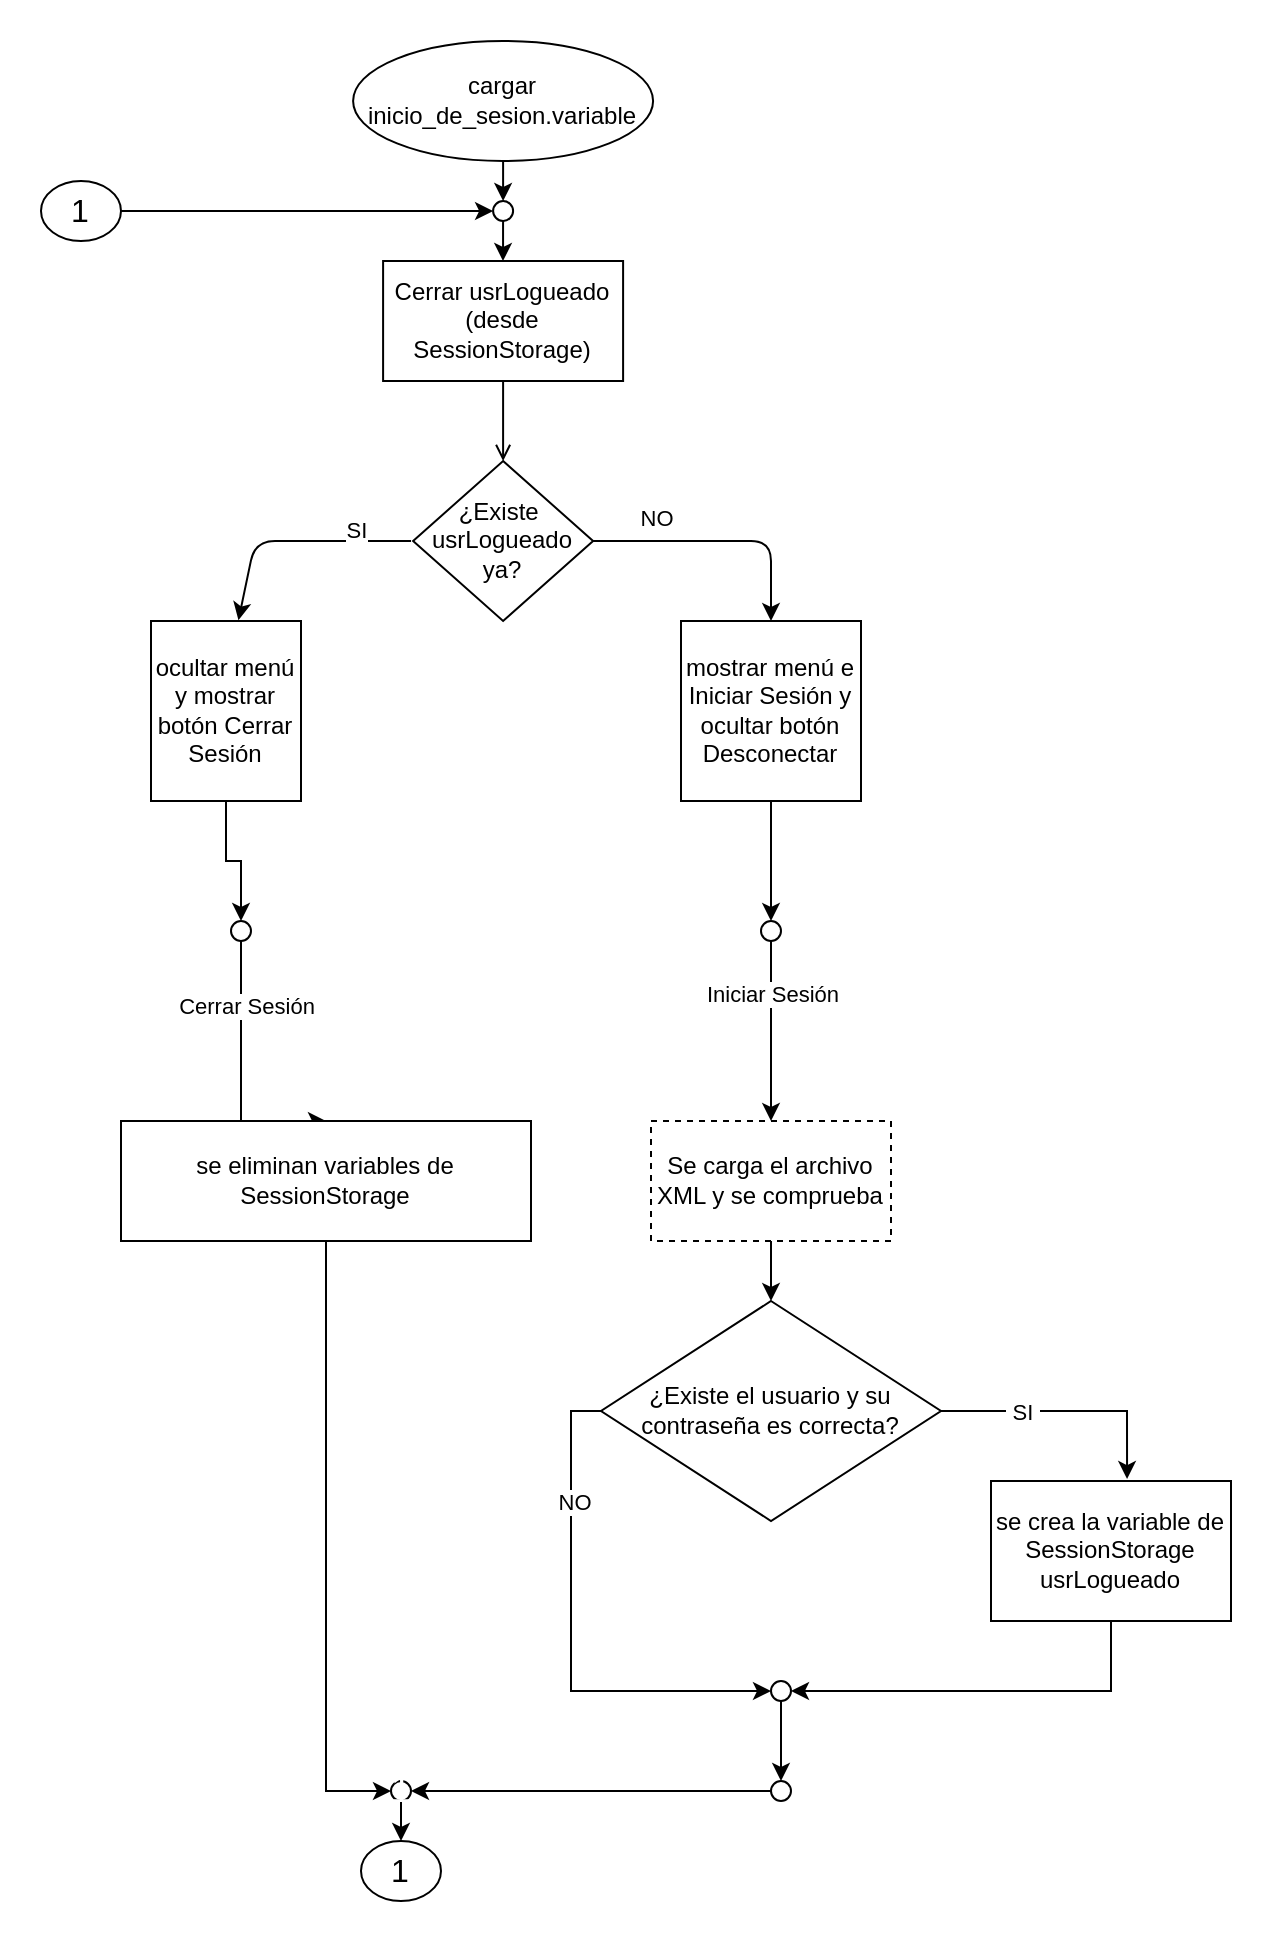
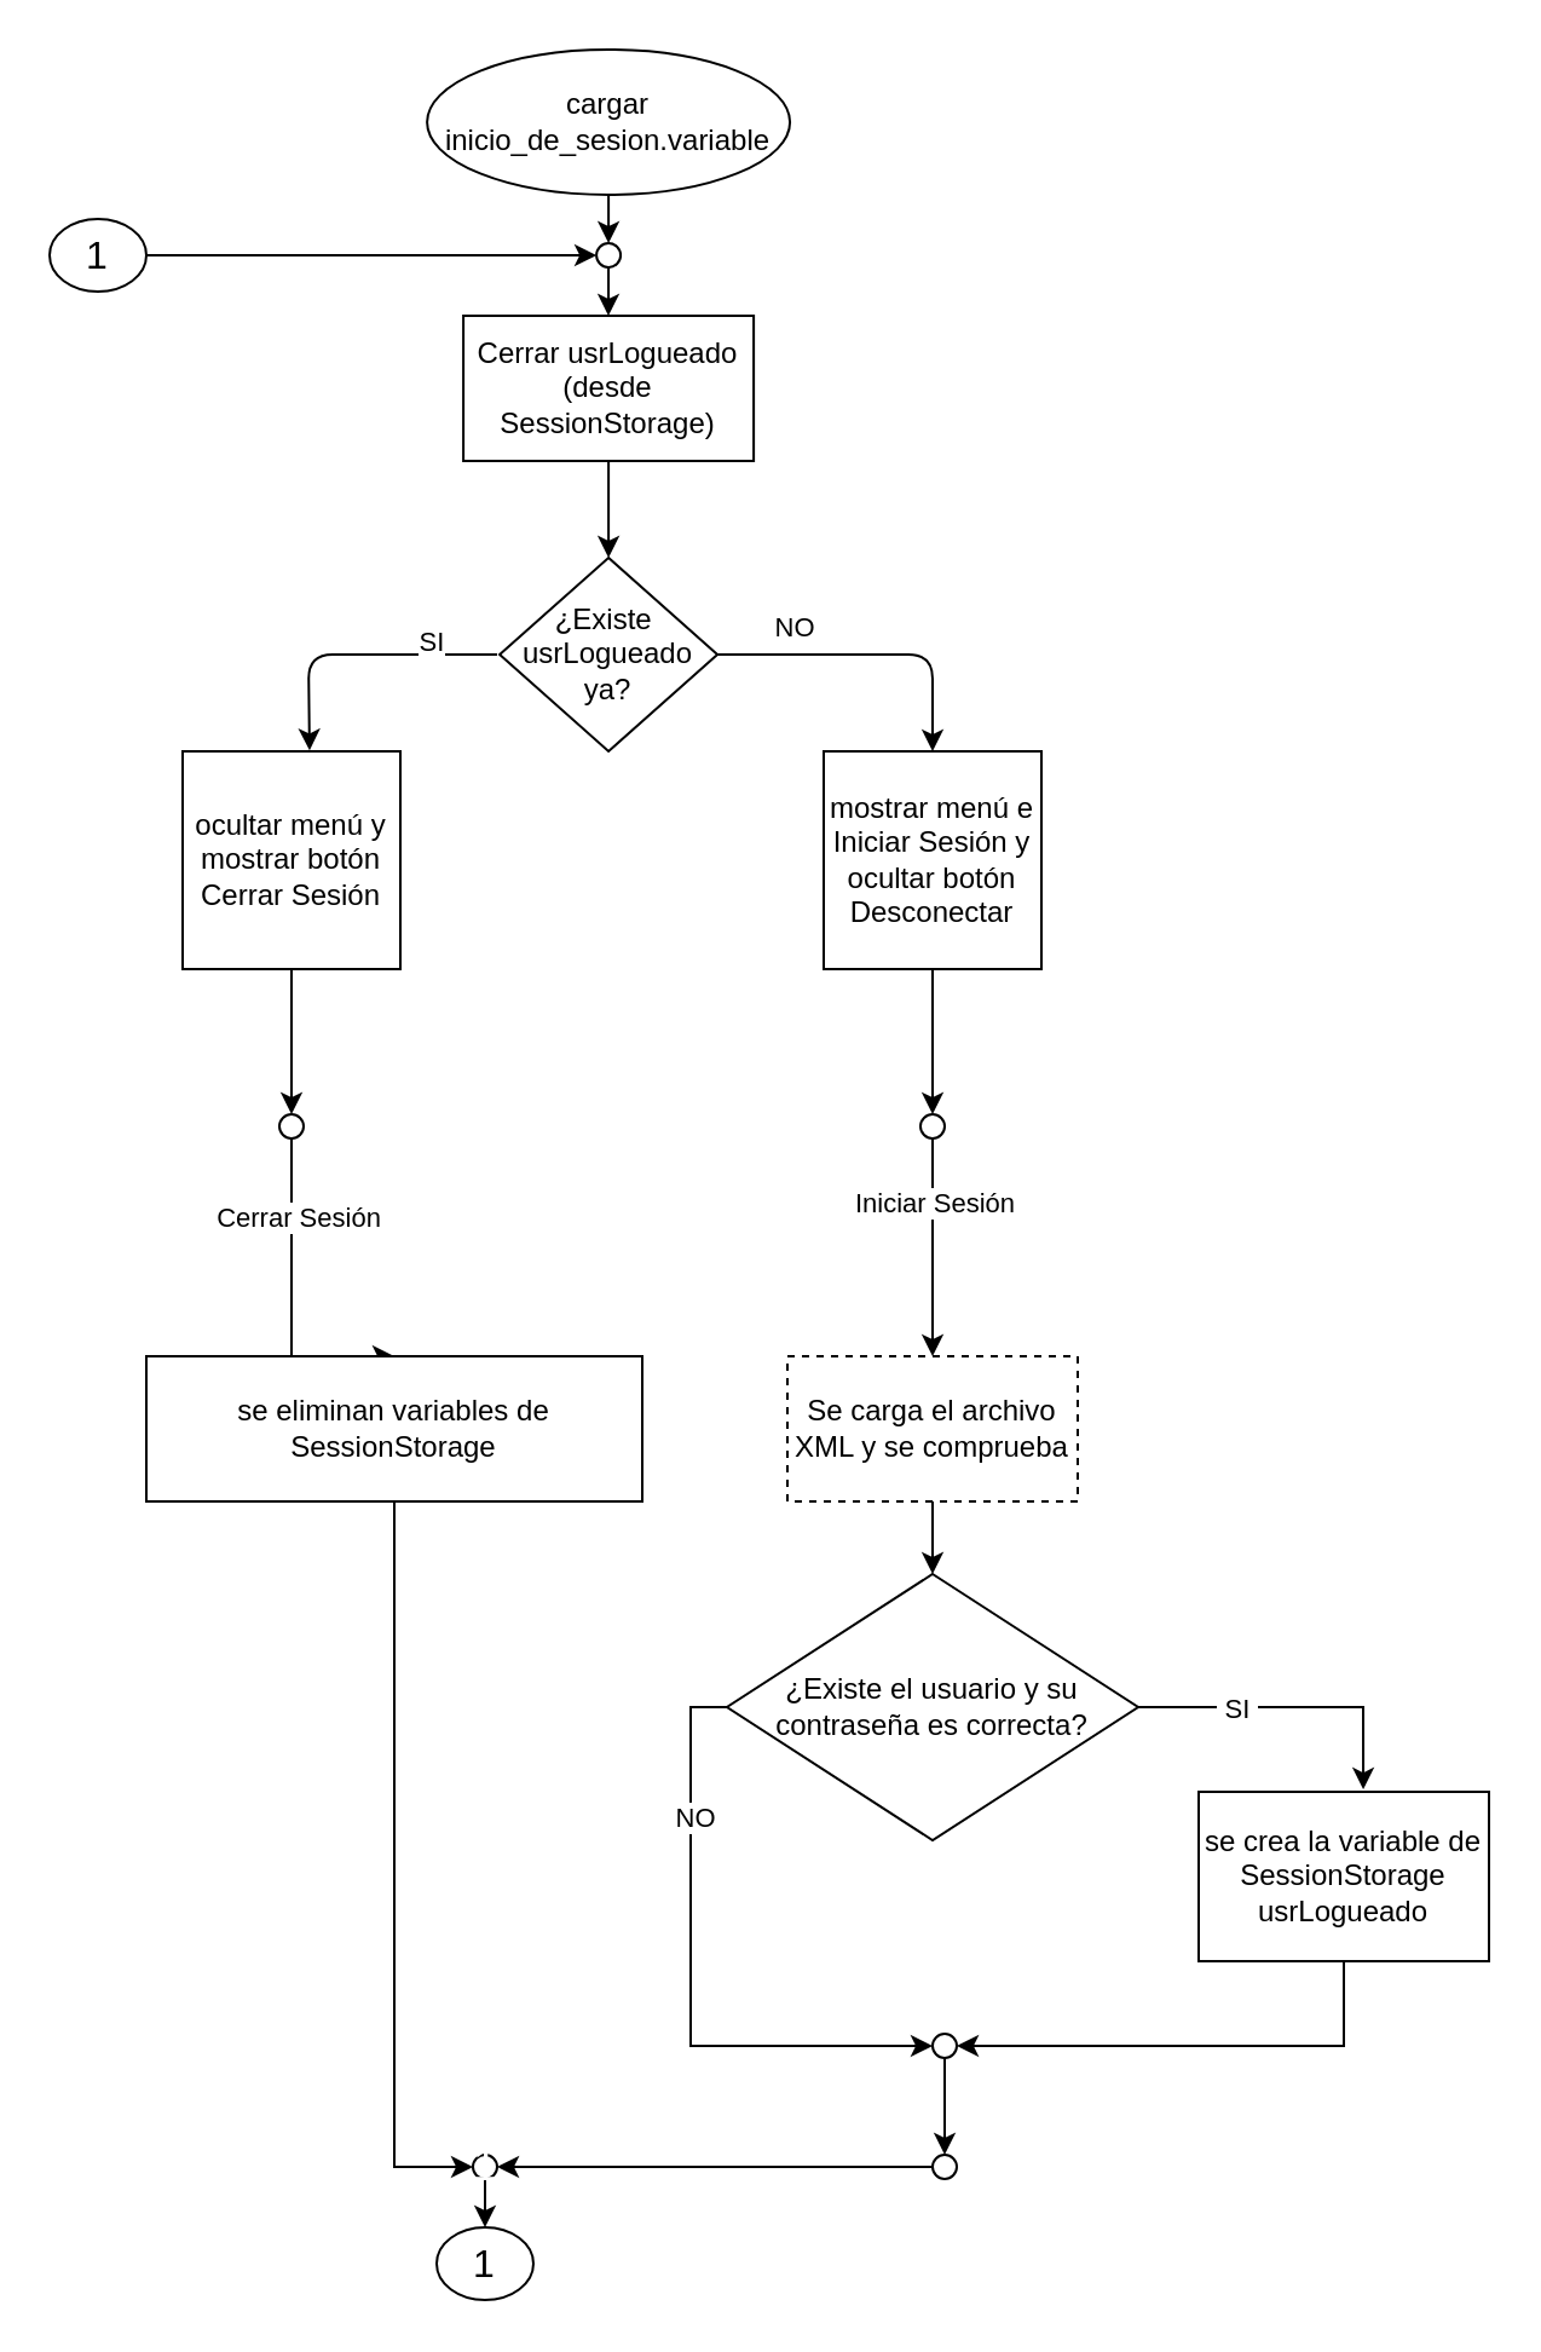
  <mxCell id="0" />
  <mxCell id="1" parent="0" />
  <mxCell id="2" value="cargar inicio_de_sesion.variable" style="ellipse;whiteSpace=wrap;html=1;" parent="1" vertex="1"><mxGeometry x="176.05" y="20" width="150" height="60" as="geometry" /></mxCell>
  <mxCell id="3" style="edgeStyle=orthogonalEdgeStyle;rounded=0;orthogonalLoop=1;jettySize=auto;html=1;exitX=0.5;exitY=1;exitDx=0;exitDy=0;entryX=0.5;entryY=0;entryDx=0;entryDy=0;" parent="1" target="7" edge="1" source="41"><mxGeometry relative="1" as="geometry"><mxPoint x="335" y="510" as="sourcePoint" /></mxGeometry></mxCell>
  <mxCell id="4" value="Iniciar Sesión" style="edgeLabel;html=1;align=center;verticalAlign=middle;resizable=0;points=[];" parent="3" vertex="1" connectable="0"><mxGeometry x="-0.433" relative="1" as="geometry"><mxPoint as="offset" /></mxGeometry></mxCell>
  <mxCell id="5" style="edgeStyle=orthogonalEdgeStyle;rounded=0;orthogonalLoop=1;jettySize=auto;html=1;entryX=0.5;entryY=0;entryDx=0;entryDy=0;exitX=0.5;exitY=1;exitDx=0;exitDy=0;" parent="1" source="34" target="27" edge="1"><mxGeometry relative="1" as="geometry"><mxPoint x="165" y="510" as="sourcePoint" /><Array as="points"><mxPoint x="120" y="480" /><mxPoint x="120" y="480" /></Array></mxGeometry></mxCell>
  <mxCell id="6" value="Cerrar Sesión" style="edgeLabel;html=1;align=center;verticalAlign=middle;resizable=0;points=[];" parent="5" vertex="1" connectable="0"><mxGeometry x="-0.517" y="2" relative="1" as="geometry"><mxPoint as="offset" /></mxGeometry></mxCell>
  <mxCell id="7" value="Se carga el archivo XML y se comprueba" style="rounded=0;whiteSpace=wrap;html=1;dashed=1;" parent="1" vertex="1"><mxGeometry x="325" y="560" width="120" height="60" as="geometry" /></mxCell>
  <mxCell id="8" style="edgeStyle=orthogonalEdgeStyle;rounded=0;orthogonalLoop=1;jettySize=auto;html=1;entryX=0.567;entryY=-0.014;entryDx=0;entryDy=0;entryPerimeter=0;exitX=1;exitY=0.5;exitDx=0;exitDy=0;" parent="1" source="12" target="16" edge="1"><mxGeometry relative="1" as="geometry" /></mxCell>
  <mxCell id="9" value="&amp;nbsp;SI&amp;nbsp;" style="edgeLabel;html=1;align=center;verticalAlign=middle;resizable=0;points=[];" parent="8" vertex="1" connectable="0"><mxGeometry x="-0.026" relative="1" as="geometry"><mxPoint x="-22" as="offset" /></mxGeometry></mxCell>
  <mxCell id="10" style="edgeStyle=orthogonalEdgeStyle;rounded=0;orthogonalLoop=1;jettySize=auto;html=1;entryX=0;entryY=0.5;entryDx=0;entryDy=0;exitX=0;exitY=0.5;exitDx=0;exitDy=0;" parent="1" source="12" target="29" edge="1"><mxGeometry relative="1" as="geometry"><mxPoint x="225" y="740" as="targetPoint" /><Array as="points"><mxPoint x="285" y="705" /><mxPoint x="285" y="845" /></Array></mxGeometry></mxCell>
  <mxCell id="11" value="&amp;nbsp;NO&amp;nbsp;" style="edgeLabel;html=1;align=center;verticalAlign=middle;resizable=0;points=[];" parent="10" vertex="1" connectable="0"><mxGeometry x="-0.526" y="1" relative="1" as="geometry"><mxPoint as="offset" /></mxGeometry></mxCell>
  <mxCell id="12" value="¿Existe el usuario y su contraseña es correcta?" style="rhombus;whiteSpace=wrap;html=1;" parent="1" vertex="1"><mxGeometry x="300" y="650" width="170" height="110" as="geometry" /></mxCell>
  <mxCell id="13" value="" style="endArrow=classic;html=1;entryX=0.5;entryY=0;entryDx=0;entryDy=0;exitX=0.5;exitY=1;exitDx=0;exitDy=0;" parent="1" source="2" target="36" edge="1"><mxGeometry width="50" height="50" relative="1" as="geometry"><mxPoint x="241.05" y="52" as="sourcePoint" /><mxPoint x="236.05" y="90" as="targetPoint" /></mxGeometry></mxCell>
  <mxCell id="14" value="" style="endArrow=classic;html=1;entryX=0.5;entryY=0;entryDx=0;entryDy=0;exitX=0.5;exitY=1;exitDx=0;exitDy=0;" parent="1" source="7" target="12" edge="1"><mxGeometry width="50" height="50" relative="1" as="geometry"><mxPoint x="320" y="700" as="sourcePoint" /><mxPoint x="370" y="650" as="targetPoint" /></mxGeometry></mxCell>
  <mxCell id="15" style="edgeStyle=orthogonalEdgeStyle;rounded=0;orthogonalLoop=1;jettySize=auto;html=1;exitX=0.5;exitY=1;exitDx=0;exitDy=0;entryX=1;entryY=0.5;entryDx=0;entryDy=0;" parent="1" source="16" target="29" edge="1"><mxGeometry relative="1" as="geometry" /></mxCell>
  <mxCell id="16" value="se crea la variable de SessionStorage usrLogueado" style="rounded=0;whiteSpace=wrap;html=1;" parent="1" vertex="1"><mxGeometry x="495" y="740" width="120" height="70" as="geometry" /></mxCell>
  <mxCell id="17" value="¿Existe&amp;nbsp;&lt;br&gt;usrLogueado&lt;br&gt;ya?" style="rhombus;whiteSpace=wrap;html=1;" parent="1" vertex="1"><mxGeometry x="206.05" y="230" width="90" height="80" as="geometry" /></mxCell>
  <mxCell id="18" style="edgeStyle=orthogonalEdgeStyle;rounded=0;orthogonalLoop=1;jettySize=auto;html=1;entryX=0.5;entryY=0;entryDx=0;entryDy=0;exitX=0.5;exitY=1;exitDx=0;exitDy=0;" parent="1" source="19" target="34" edge="1"><mxGeometry relative="1" as="geometry" /></mxCell>
- <mxCell id="19" value="ocultar menú y mostrar botón Cerrar Sesión" style="whiteSpace=wrap;html=1;aspect=fixed;" parent="1" vertex="1"><mxGeometry x="75" y="310" width="75" height="90" as="geometry" /></mxCell>
+ <mxCell id="19" value="ocultar menú y mostrar botón Cerrar Sesión" style="whiteSpace=wrap;html=1;aspect=fixed;" parent="1" vertex="1"><mxGeometry x="75" y="310" width="90" height="90" as="geometry" /></mxCell>
  <mxCell id="20" value="mostrar menú e Iniciar Sesión y ocultar botón Desconectar" style="whiteSpace=wrap;html=1;aspect=fixed;" parent="1" vertex="1"><mxGeometry x="340" y="310" width="90" height="90" as="geometry" /></mxCell>
  <mxCell id="21" value="" style="endArrow=classic;html=1;entryX=0.583;entryY=-0.004;entryDx=0;entryDy=0;entryPerimeter=0;" parent="1" target="19" edge="1"><mxGeometry width="50" height="50" relative="1" as="geometry"><mxPoint x="205" y="270" as="sourcePoint" /><mxPoint x="377.56" y="280" as="targetPoint" /><Array as="points"><mxPoint x="127" y="270" /></Array></mxGeometry></mxCell>
  <mxCell id="22" value="SI" style="edgeLabel;html=1;align=center;verticalAlign=middle;resizable=0;points=[];" parent="21" vertex="1" connectable="0"><mxGeometry x="-0.52" y="2" relative="1" as="geometry"><mxPoint y="-8" as="offset" /></mxGeometry></mxCell>
  <mxCell id="23" value="" style="endArrow=classic;html=1;entryX=0.5;entryY=0;entryDx=0;entryDy=0;exitX=1;exitY=0.5;exitDx=0;exitDy=0;" parent="1" source="17" target="20" edge="1"><mxGeometry width="50" height="50" relative="1" as="geometry"><mxPoint x="220" y="208" as="sourcePoint" /><mxPoint x="297.56" y="280.5" as="targetPoint" /><Array as="points"><mxPoint x="385" y="270" /></Array></mxGeometry></mxCell>
  <mxCell id="24" value="NO" style="edgeLabel;html=1;align=center;verticalAlign=middle;resizable=0;points=[];" parent="23" vertex="1" connectable="0"><mxGeometry x="-0.52" y="2" relative="1" as="geometry"><mxPoint y="-10" as="offset" /></mxGeometry></mxCell>
  <mxCell id="25" value="Cerrar usrLogueado (desde SessionStorage)" style="rounded=0;whiteSpace=wrap;html=1;" parent="1" vertex="1"><mxGeometry x="191.05" y="130" width="120" height="60" as="geometry" /></mxCell>
  <mxCell id="26" style="edgeStyle=orthogonalEdgeStyle;rounded=0;orthogonalLoop=1;jettySize=auto;html=1;entryX=0;entryY=0.5;entryDx=0;entryDy=0;exitX=0.5;exitY=1;exitDx=0;exitDy=0;" parent="1" source="27" target="33" edge="1"><mxGeometry relative="1" as="geometry" /></mxCell>
  <mxCell id="27" value="se eliminan variables de SessionStorage" style="rounded=0;whiteSpace=wrap;html=1;" parent="1" vertex="1"><mxGeometry x="60" y="560" width="205" height="60" as="geometry" /></mxCell>
  <mxCell id="28" style="rounded=0;orthogonalLoop=1;jettySize=auto;html=1;exitX=0.5;exitY=1;exitDx=0;exitDy=0;entryX=0.5;entryY=0;entryDx=0;entryDy=0;" parent="1" source="29" target="31" edge="1"><mxGeometry relative="1" as="geometry" /></mxCell>
  <mxCell id="29" value="" style="shape=ellipse;html=1;fontSize=18;fontColor=#ffffff;fillColor=none;" parent="1" vertex="1"><mxGeometry x="385" y="840" width="10" height="10" as="geometry" /></mxCell>
  <mxCell id="30" style="rounded=0;orthogonalLoop=1;jettySize=auto;html=1;entryX=1;entryY=0.5;entryDx=0;entryDy=0;exitX=0;exitY=0.5;exitDx=0;exitDy=0;" parent="1" source="31" target="33" edge="1"><mxGeometry relative="1" as="geometry" /></mxCell>
  <mxCell id="31" value="" style="shape=ellipse;html=1;fontSize=18;fontColor=#ffffff;fillColor=none;" parent="1" vertex="1"><mxGeometry x="385" y="890" width="10" height="10" as="geometry" /></mxCell>
  <mxCell id="32" style="edgeStyle=orthogonalEdgeStyle;rounded=0;orthogonalLoop=1;jettySize=auto;html=1;exitX=0.5;exitY=1;exitDx=0;exitDy=0;entryX=0.5;entryY=0;entryDx=0;entryDy=0;" parent="1" source="33" target="37" edge="1"><mxGeometry relative="1" as="geometry" /></mxCell>
  <mxCell id="33" value="1" style="shape=ellipse;html=1;fontSize=18;fontColor=#ffffff;fillColor=none;" parent="1" vertex="1"><mxGeometry x="195" y="890" width="10" height="10" as="geometry" /></mxCell>
  <mxCell id="34" value="" style="shape=ellipse;html=1;fontSize=18;fontColor=#ffffff;fillColor=none;" parent="1" vertex="1"><mxGeometry x="115" y="460" width="10" height="10" as="geometry" /></mxCell>
- <mxCell id="35" style="rounded=0;orthogonalLoop=1;jettySize=auto;html=1;exitX=0.5;exitY=1;exitDx=0;exitDy=0;entryX=0.5;entryY=0;entryDx=0;entryDy=0;endArrow=open;" parent="1" source="25" target="17" edge="1"><mxGeometry relative="1" as="geometry"><mxPoint x="495" y="250" as="sourcePoint" /><mxPoint x="555" y="280" as="targetPoint" /></mxGeometry></mxCell>
+ <mxCell id="35" style="rounded=0;orthogonalLoop=1;jettySize=auto;html=1;exitX=0.5;exitY=1;exitDx=0;exitDy=0;entryX=0.5;entryY=0;entryDx=0;entryDy=0;" parent="1" source="25" target="17" edge="1"><mxGeometry relative="1" as="geometry"><mxPoint x="495" y="250" as="sourcePoint" /><mxPoint x="555" y="280" as="targetPoint" /></mxGeometry></mxCell>
  <mxCell id="36" value="" style="shape=ellipse;html=1;fontSize=18;fontColor=#ffffff;fillColor=none;" parent="1" vertex="1"><mxGeometry x="246.05" y="100" width="10" height="10" as="geometry" /></mxCell>
  <mxCell id="37" value="&lt;font style=&quot;font-size: 16px&quot;&gt;1&lt;/font&gt;" style="ellipse;whiteSpace=wrap;html=1;fillColor=none;" parent="1" vertex="1"><mxGeometry x="180" y="920" width="40" height="30" as="geometry" /></mxCell>
  <mxCell id="38" style="edgeStyle=orthogonalEdgeStyle;rounded=0;orthogonalLoop=1;jettySize=auto;html=1;entryX=0;entryY=0.5;entryDx=0;entryDy=0;" parent="1" source="39" target="36" edge="1"><mxGeometry relative="1" as="geometry" /></mxCell>
  <mxCell id="39" value="&lt;font style=&quot;font-size: 16px&quot;&gt;1&lt;/font&gt;" style="ellipse;whiteSpace=wrap;html=1;fillColor=none;" parent="1" vertex="1"><mxGeometry x="20" y="90" width="40" height="30" as="geometry" /></mxCell>
  <mxCell id="40" style="edgeStyle=orthogonalEdgeStyle;rounded=0;orthogonalLoop=1;jettySize=auto;html=1;exitX=0.5;exitY=1;exitDx=0;exitDy=0;entryX=0.5;entryY=0;entryDx=0;entryDy=0;" parent="1" source="20" target="41" edge="1"><mxGeometry relative="1" as="geometry"><mxPoint x="130" y="410" as="sourcePoint" /><mxPoint x="435" y="440" as="targetPoint" /><Array as="points"><mxPoint x="385" y="460" /></Array></mxGeometry></mxCell>
  <mxCell id="41" value="" style="shape=ellipse;html=1;fontSize=18;fontColor=#ffffff;fillColor=none;" parent="1" vertex="1"><mxGeometry x="380" y="460" width="10" height="10" as="geometry" /></mxCell>
  <mxCell id="42" style="rounded=0;orthogonalLoop=1;jettySize=auto;html=1;exitX=0.5;exitY=1;exitDx=0;exitDy=0;" edge="1" parent="1" source="36"><mxGeometry relative="1" as="geometry"><mxPoint x="261.05" y="200" as="sourcePoint" /><mxPoint x="251" y="130" as="targetPoint" /></mxGeometry></mxCell>
